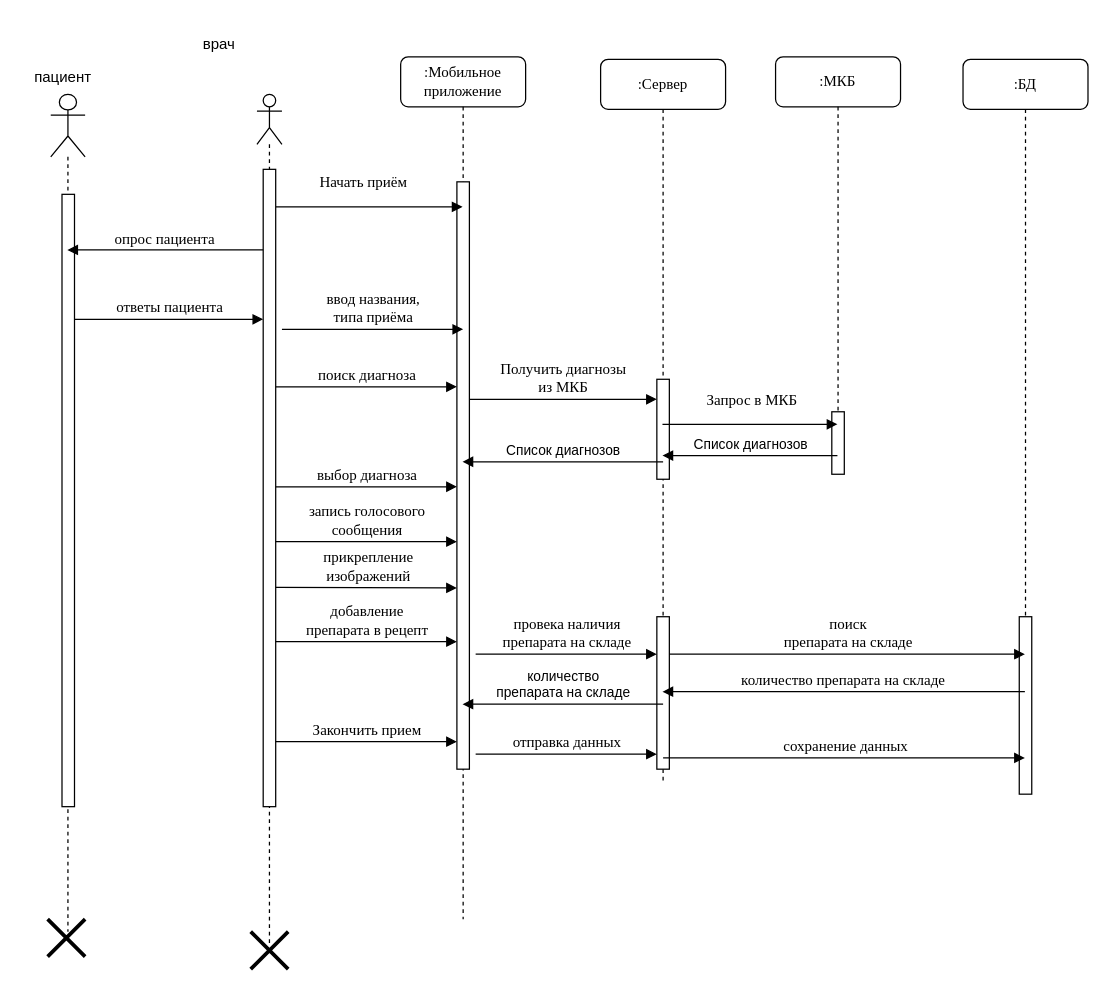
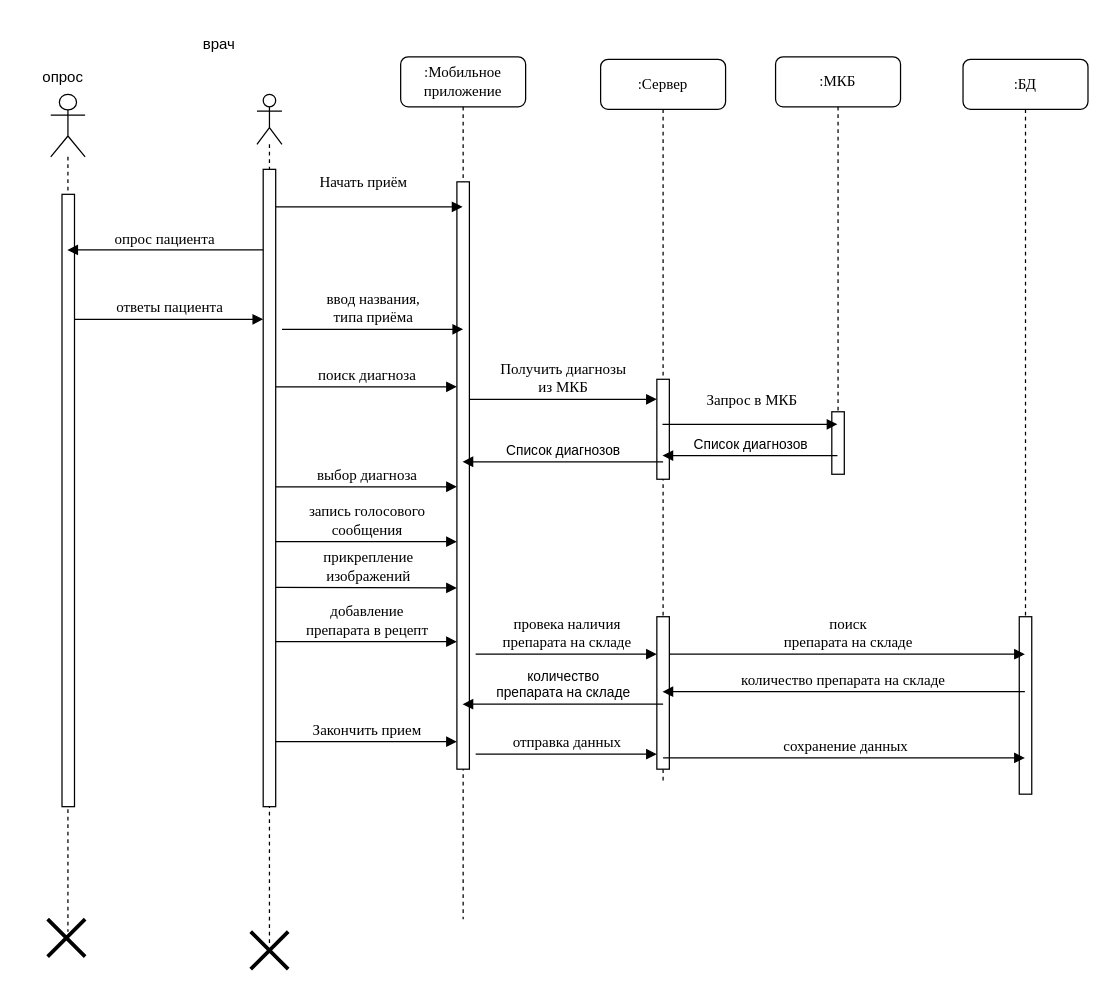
  <mxCell id="0" />
  <mxCell id="1" parent="0" />
  <mxCell id="2" value=":Мобильное приложение" style="shape=umlLifeline;perimeter=lifelinePerimeter;whiteSpace=wrap;html=1;container=1;collapsible=0;recursiveResize=0;outlineConnect=0;rounded=1;shadow=0;comic=0;labelBackgroundColor=none;strokeWidth=1;fontFamily=Verdana;fontSize=12;align=center;" parent="1" vertex="1"><mxGeometry x="320" y="45" width="100" height="690" as="geometry" /></mxCell>
  <mxCell id="3" value="" style="html=1;points=[];perimeter=orthogonalPerimeter;rounded=0;shadow=0;comic=0;labelBackgroundColor=none;strokeWidth=1;fontFamily=Verdana;fontSize=12;align=center;" parent="2" vertex="1"><mxGeometry x="45" y="100" width="10" height="470" as="geometry" /></mxCell>
  <mxCell id="4" value="Получить диагнозы &lt;br&gt;из МКБ" style="html=1;verticalAlign=bottom;endArrow=block;entryX=0;entryY=0;labelBackgroundColor=none;fontFamily=Verdana;fontSize=12;edgeStyle=elbowEdgeStyle;elbow=vertical;" parent="2" edge="1"><mxGeometry relative="1" as="geometry"><mxPoint x="55" y="274" as="sourcePoint" /><mxPoint x="205" y="274.0" as="targetPoint" /><mxPoint as="offset" /></mxGeometry></mxCell>
  <mxCell id="5" value=":Сервер" style="shape=umlLifeline;perimeter=lifelinePerimeter;whiteSpace=wrap;html=1;container=1;collapsible=0;recursiveResize=0;outlineConnect=0;rounded=1;shadow=0;comic=0;labelBackgroundColor=none;strokeWidth=1;fontFamily=Verdana;fontSize=12;align=center;" parent="1" vertex="1"><mxGeometry x="480" y="47" width="100" height="580" as="geometry" /></mxCell>
  <mxCell id="6" value="" style="html=1;points=[[0,0,0,0,5],[0,1,0,0,-5],[1,0,0,0,5],[1,1,0,0,-5]];perimeter=orthogonalPerimeter;outlineConnect=0;targetShapes=umlLifeline;portConstraint=eastwest;newEdgeStyle={&quot;curved&quot;:0,&quot;rounded&quot;:0};" vertex="1" parent="5"><mxGeometry x="45" y="446" width="10" height="122" as="geometry" /></mxCell>
  <mxCell id="7" value="" style="html=1;points=[[0,0,0,0,5],[0,1,0,0,-5],[1,0,0,0,5],[1,1,0,0,-5]];perimeter=orthogonalPerimeter;outlineConnect=0;targetShapes=umlLifeline;portConstraint=eastwest;newEdgeStyle={&quot;curved&quot;:0,&quot;rounded&quot;:0};" vertex="1" parent="5"><mxGeometry x="45" y="256" width="10" height="80" as="geometry" /></mxCell>
  <mxCell id="8" value=":БД" style="shape=umlLifeline;perimeter=lifelinePerimeter;whiteSpace=wrap;html=1;container=1;collapsible=0;recursiveResize=0;outlineConnect=0;rounded=1;shadow=0;comic=0;labelBackgroundColor=none;strokeWidth=1;fontFamily=Verdana;fontSize=12;align=center;" parent="1" vertex="1"><mxGeometry x="770" y="47" width="100" height="580" as="geometry" /></mxCell>
  <mxCell id="9" value="" style="html=1;points=[[0,0,0,0,5],[0,1,0,0,-5],[1,0,0,0,5],[1,1,0,0,-5]];perimeter=orthogonalPerimeter;outlineConnect=0;targetShapes=umlLifeline;portConstraint=eastwest;newEdgeStyle={&quot;curved&quot;:0,&quot;rounded&quot;:0};" vertex="1" parent="8"><mxGeometry x="45" y="446" width="10" height="142" as="geometry" /></mxCell>
  <mxCell id="10" value=":МКБ" style="shape=umlLifeline;perimeter=lifelinePerimeter;whiteSpace=wrap;html=1;container=1;collapsible=0;recursiveResize=0;outlineConnect=0;rounded=1;shadow=0;comic=0;labelBackgroundColor=none;strokeWidth=1;fontFamily=Verdana;fontSize=12;align=center;" parent="1" vertex="1"><mxGeometry x="620" y="45" width="100" height="310" as="geometry" /></mxCell>
  <mxCell id="11" value="" style="html=1;points=[[0,0,0,0,5],[0,1,0,0,-5],[1,0,0,0,5],[1,1,0,0,-5]];perimeter=orthogonalPerimeter;outlineConnect=0;targetShapes=umlLifeline;portConstraint=eastwest;newEdgeStyle={&quot;curved&quot;:0,&quot;rounded&quot;:0};" vertex="1" parent="10"><mxGeometry x="45" y="284" width="10" height="50" as="geometry" /></mxCell>
  <mxCell id="12" value="Начать приём" style="html=1;verticalAlign=bottom;endArrow=block;labelBackgroundColor=none;fontFamily=Verdana;fontSize=12;edgeStyle=elbowEdgeStyle;elbow=vertical;exitX=1;exitY=0.185;exitDx=0;exitDy=0;exitPerimeter=0;" parent="1" edge="1"><mxGeometry x="-0.065" y="10" relative="1" as="geometry"><mxPoint x="220" y="165" as="sourcePoint" /><mxPoint x="369.5" y="165.2" as="targetPoint" /><mxPoint as="offset" /></mxGeometry></mxCell>
  <mxCell id="13" value="" style="shape=umlLifeline;perimeter=lifelinePerimeter;whiteSpace=wrap;html=1;container=1;dropTarget=0;collapsible=0;recursiveResize=0;outlineConnect=0;portConstraint=eastwest;newEdgeStyle={&quot;curved&quot;:0,&quot;rounded&quot;:0};participant=umlActor;" vertex="1" parent="1"><mxGeometry x="205" y="75" width="20" height="682" as="geometry" /></mxCell>
  <mxCell id="14" value="врач" style="text;html=1;strokeColor=none;fillColor=none;align=center;verticalAlign=middle;whiteSpace=wrap;rounded=0;" vertex="1" parent="1"><mxGeometry x="145" y="20" width="60" height="30" as="geometry" /></mxCell>
  <mxCell id="15" value="" style="html=1;points=[];perimeter=orthogonalPerimeter;rounded=0;shadow=0;comic=0;labelBackgroundColor=none;strokeWidth=1;fontFamily=Verdana;fontSize=12;align=center;" vertex="1" parent="1"><mxGeometry x="210" y="135" width="10" height="510" as="geometry" /></mxCell>
  <mxCell id="16" value="ввод названия, &lt;br&gt;типа приёма" style="html=1;verticalAlign=bottom;endArrow=block;labelBackgroundColor=none;fontFamily=Verdana;fontSize=12;edgeStyle=elbowEdgeStyle;elbow=vertical;" edge="1" parent="1"><mxGeometry relative="1" as="geometry"><mxPoint x="225" y="263" as="sourcePoint" /><mxPoint x="370" y="263" as="targetPoint" /><Array as="points"><mxPoint x="300" y="263" /></Array></mxGeometry></mxCell>
  <mxCell id="17" value="поиск диагноза" style="html=1;verticalAlign=bottom;endArrow=block;entryX=0.5;entryY=0.174;labelBackgroundColor=none;fontFamily=Verdana;fontSize=12;edgeStyle=elbowEdgeStyle;elbow=vertical;entryDx=0;entryDy=0;entryPerimeter=0;" edge="1" parent="1"><mxGeometry relative="1" as="geometry"><mxPoint x="220" y="309" as="sourcePoint" /><mxPoint x="365" y="309" as="targetPoint" /></mxGeometry></mxCell>
  <mxCell id="18" value="Запрос в МКБ" style="html=1;verticalAlign=bottom;endArrow=block;labelBackgroundColor=none;fontFamily=Verdana;fontSize=12;edgeStyle=elbowEdgeStyle;elbow=vertical;" edge="1" parent="1"><mxGeometry x="0.007" y="10" relative="1" as="geometry"><mxPoint x="529.5" y="339" as="sourcePoint" /><mxPoint x="669.5" y="339" as="targetPoint" /><Array as="points"><mxPoint x="600" y="339" /><mxPoint x="575.25" y="372.5" /></Array><mxPoint x="1" as="offset" /></mxGeometry></mxCell>
  <mxCell id="19" value="Список диагнозов" style="html=1;verticalAlign=bottom;endArrow=block;curved=0;rounded=0;" edge="1" parent="1"><mxGeometry width="80" relative="1" as="geometry"><mxPoint x="669.5" y="364" as="sourcePoint" /><mxPoint x="529.5" y="364" as="targetPoint" /></mxGeometry></mxCell>
  <mxCell id="20" value="Список диагнозов" style="html=1;verticalAlign=bottom;endArrow=block;curved=0;rounded=0;" edge="1" parent="1"><mxGeometry width="80" relative="1" as="geometry"><mxPoint x="530" y="369" as="sourcePoint" /><mxPoint x="369.5" y="369" as="targetPoint" /></mxGeometry></mxCell>
  <mxCell id="21" value="выбор диагноза" style="html=1;verticalAlign=bottom;endArrow=block;entryX=0.5;entryY=0.174;labelBackgroundColor=none;fontFamily=Verdana;fontSize=12;edgeStyle=elbowEdgeStyle;elbow=vertical;entryDx=0;entryDy=0;entryPerimeter=0;" edge="1" parent="1"><mxGeometry x="0.007" relative="1" as="geometry"><mxPoint x="220" y="389" as="sourcePoint" /><mxPoint x="365" y="389" as="targetPoint" /><mxPoint as="offset" /></mxGeometry></mxCell>
  <mxCell id="22" value="запись голосового&lt;br&gt;сообщения" style="html=1;verticalAlign=bottom;endArrow=block;entryX=0.5;entryY=0.174;labelBackgroundColor=none;fontFamily=Verdana;fontSize=12;edgeStyle=elbowEdgeStyle;elbow=vertical;entryDx=0;entryDy=0;entryPerimeter=0;" edge="1" parent="1"><mxGeometry x="0.007" relative="1" as="geometry"><mxPoint x="220" y="433" as="sourcePoint" /><mxPoint x="365" y="433" as="targetPoint" /><mxPoint as="offset" /></mxGeometry></mxCell>
  <mxCell id="23" value="прикрепление &lt;br&gt;изображений" style="html=1;verticalAlign=bottom;endArrow=block;entryX=0.5;entryY=0.174;labelBackgroundColor=none;fontFamily=Verdana;fontSize=12;edgeStyle=elbowEdgeStyle;elbow=vertical;entryDx=0;entryDy=0;entryPerimeter=0;" edge="1" parent="1"><mxGeometry x="0.007" relative="1" as="geometry"><mxPoint x="220" y="469.5" as="sourcePoint" /><mxPoint x="365" y="469.5" as="targetPoint" /><mxPoint as="offset" /></mxGeometry></mxCell>
  <mxCell id="24" value="добавление &lt;br&gt;препарата в рецепт" style="html=1;verticalAlign=bottom;endArrow=block;entryX=0.5;entryY=0.174;labelBackgroundColor=none;fontFamily=Verdana;fontSize=12;edgeStyle=elbowEdgeStyle;elbow=vertical;entryDx=0;entryDy=0;entryPerimeter=0;" edge="1" parent="1"><mxGeometry x="0.007" relative="1" as="geometry"><mxPoint x="220" y="513" as="sourcePoint" /><mxPoint x="365" y="513" as="targetPoint" /><mxPoint as="offset" /></mxGeometry></mxCell>
  <mxCell id="25" value="провека наличия &lt;br&gt;препарата на складе" style="html=1;verticalAlign=bottom;endArrow=block;entryX=0.5;entryY=0.174;labelBackgroundColor=none;fontFamily=Verdana;fontSize=12;edgeStyle=elbowEdgeStyle;elbow=vertical;entryDx=0;entryDy=0;entryPerimeter=0;" edge="1" parent="1"><mxGeometry x="0.007" relative="1" as="geometry"><mxPoint x="380" y="523" as="sourcePoint" /><mxPoint x="525" y="523" as="targetPoint" /><mxPoint as="offset" /></mxGeometry></mxCell>
  <mxCell id="26" value="поиск&lt;br&gt;препарата на складе" style="html=1;verticalAlign=bottom;endArrow=block;labelBackgroundColor=none;fontFamily=Verdana;fontSize=12;edgeStyle=elbowEdgeStyle;elbow=vertical;" edge="1" parent="1" source="6"><mxGeometry x="0.005" relative="1" as="geometry"><mxPoint x="530" y="523" as="sourcePoint" /><mxPoint x="819.5" y="523" as="targetPoint" /><Array as="points"><mxPoint x="650" y="523" /></Array><mxPoint as="offset" /></mxGeometry></mxCell>
  <mxCell id="27" value="количество препарата на складе" style="html=1;verticalAlign=bottom;endArrow=block;labelBackgroundColor=none;fontFamily=Verdana;fontSize=12;edgeStyle=elbowEdgeStyle;elbow=horizontal;" edge="1" parent="1"><mxGeometry x="0.005" relative="1" as="geometry"><mxPoint x="819.5" y="553" as="sourcePoint" /><mxPoint x="529.5" y="553" as="targetPoint" /><Array as="points"><mxPoint x="650" y="553" /></Array><mxPoint as="offset" /></mxGeometry></mxCell>
  <mxCell id="28" value="количество &lt;br&gt;препарата на складе" style="html=1;verticalAlign=bottom;endArrow=block;curved=0;rounded=0;" edge="1" parent="1"><mxGeometry width="80" relative="1" as="geometry"><mxPoint x="530" y="563" as="sourcePoint" /><mxPoint x="369.5" y="563" as="targetPoint" /></mxGeometry></mxCell>
  <mxCell id="29" value="Закончить прием" style="html=1;verticalAlign=bottom;endArrow=block;entryX=0.5;entryY=0.174;labelBackgroundColor=none;fontFamily=Verdana;fontSize=12;edgeStyle=elbowEdgeStyle;elbow=vertical;entryDx=0;entryDy=0;entryPerimeter=0;" edge="1" parent="1"><mxGeometry x="0.007" relative="1" as="geometry"><mxPoint x="220" y="593" as="sourcePoint" /><mxPoint x="365" y="593" as="targetPoint" /><mxPoint as="offset" /></mxGeometry></mxCell>
  <mxCell id="30" value="отправка данных" style="html=1;verticalAlign=bottom;endArrow=block;entryX=0.5;entryY=0.174;labelBackgroundColor=none;fontFamily=Verdana;fontSize=12;edgeStyle=elbowEdgeStyle;elbow=vertical;entryDx=0;entryDy=0;entryPerimeter=0;" edge="1" parent="1"><mxGeometry x="0.007" relative="1" as="geometry"><mxPoint x="380" y="603" as="sourcePoint" /><mxPoint x="525" y="603" as="targetPoint" /><mxPoint as="offset" /></mxGeometry></mxCell>
  <mxCell id="31" value="сохранение данных" style="html=1;verticalAlign=bottom;endArrow=block;labelBackgroundColor=none;fontFamily=Verdana;fontSize=12;edgeStyle=elbowEdgeStyle;elbow=vertical;" edge="1" parent="1"><mxGeometry x="0.007" relative="1" as="geometry"><mxPoint x="530" y="606" as="sourcePoint" /><mxPoint x="819.5" y="606" as="targetPoint" /><mxPoint as="offset" /></mxGeometry></mxCell>
  <mxCell id="32" value="" style="shape=umlLifeline;perimeter=lifelinePerimeter;whiteSpace=wrap;html=1;container=1;dropTarget=0;collapsible=0;recursiveResize=0;outlineConnect=0;portConstraint=eastwest;newEdgeStyle={&quot;curved&quot;:0,&quot;rounded&quot;:0};participant=umlActor;size=50;" vertex="1" parent="1"><mxGeometry x="40" y="75" width="27.5" height="670" as="geometry" /></mxCell>
  <mxCell id="33" value="" style="shape=umlDestroy;whiteSpace=wrap;html=1;strokeWidth=3;targetShapes=umlLifeline;" vertex="1" parent="32"><mxGeometry x="-2.5" y="660" width="30" height="30" as="geometry" /></mxCell>
- <mxCell id="34" value="пациент" style="text;html=1;strokeColor=none;fillColor=none;align=center;verticalAlign=middle;whiteSpace=wrap;rounded=0;" vertex="1" parent="1"><mxGeometry x="20" y="47" width="60" height="30" as="geometry" /></mxCell>
+ <mxCell id="34" value="опрос" style="text;html=1;strokeColor=none;fillColor=none;align=center;verticalAlign=middle;whiteSpace=wrap;rounded=0;" vertex="1" parent="1"><mxGeometry x="20" y="47" width="60" height="30" as="geometry" /></mxCell>
  <mxCell id="35" value="" style="html=1;points=[];perimeter=orthogonalPerimeter;rounded=0;shadow=0;comic=0;labelBackgroundColor=none;strokeWidth=1;fontFamily=Verdana;fontSize=12;align=center;" vertex="1" parent="1"><mxGeometry x="49" y="155" width="10" height="490" as="geometry" /></mxCell>
  <mxCell id="36" value="" style="shape=umlDestroy;whiteSpace=wrap;html=1;strokeWidth=3;targetShapes=umlLifeline;" vertex="1" parent="1"><mxGeometry x="200" y="745" width="30" height="30" as="geometry" /></mxCell>
  <mxCell id="37" value="опрос пациента" style="html=1;verticalAlign=bottom;endArrow=block;labelBackgroundColor=none;fontFamily=Verdana;fontSize=12;edgeStyle=elbowEdgeStyle;elbow=horizontal;" edge="1" parent="1" target="32"><mxGeometry x="0.005" relative="1" as="geometry"><mxPoint x="210" y="199.5" as="sourcePoint" /><mxPoint x="-80" y="199.5" as="targetPoint" /><Array as="points"><mxPoint x="40.5" y="199.5" /></Array><mxPoint as="offset" /></mxGeometry></mxCell>
  <mxCell id="38" value="ответы пациента" style="html=1;verticalAlign=bottom;endArrow=block;labelBackgroundColor=none;fontFamily=Verdana;fontSize=12;edgeStyle=elbowEdgeStyle;elbow=vertical;" edge="1" parent="1"><mxGeometry relative="1" as="geometry"><mxPoint x="59" y="255" as="sourcePoint" /><mxPoint x="210" y="255" as="targetPoint" /><Array as="points"><mxPoint x="137" y="255" /></Array></mxGeometry></mxCell>
